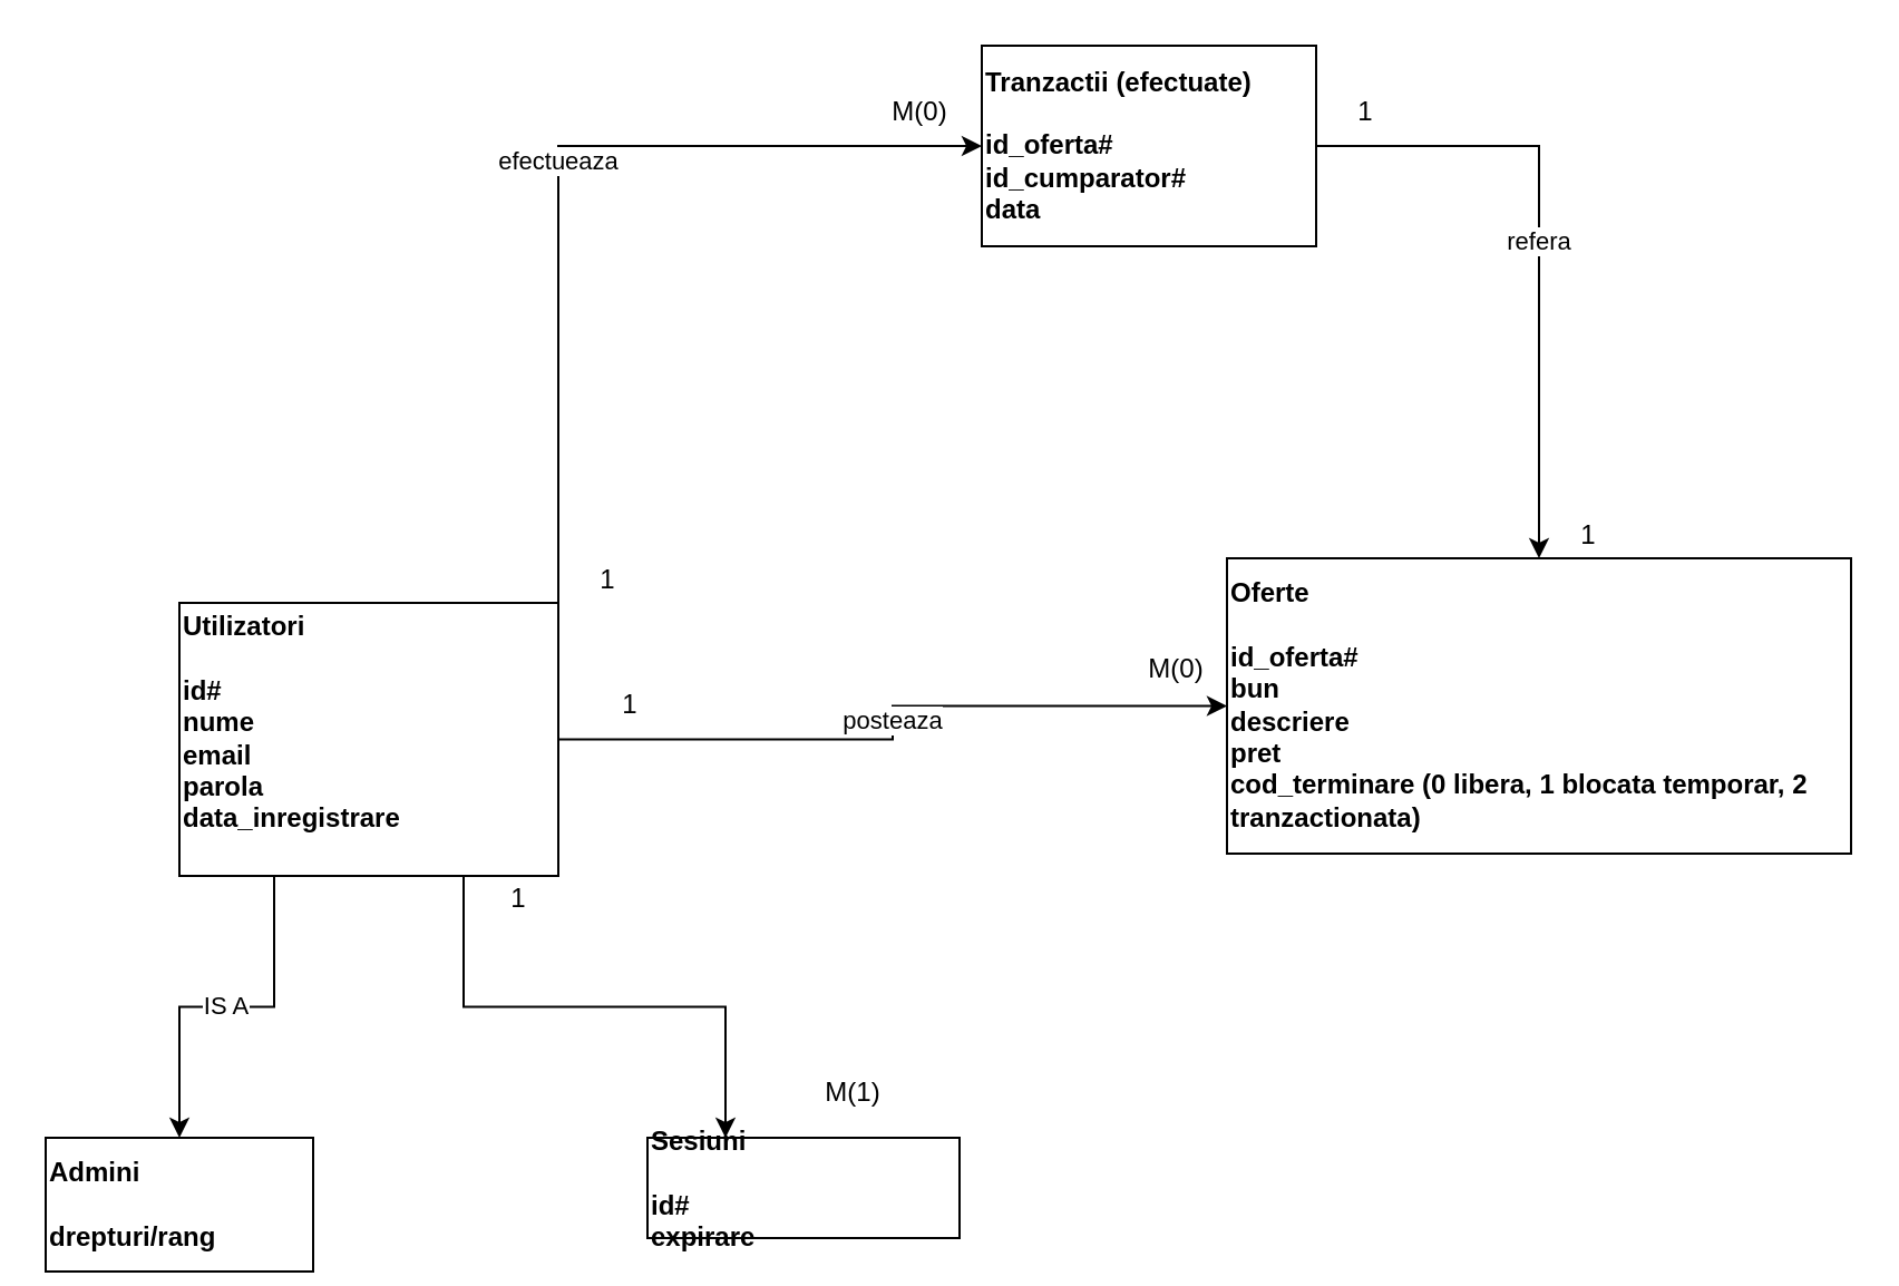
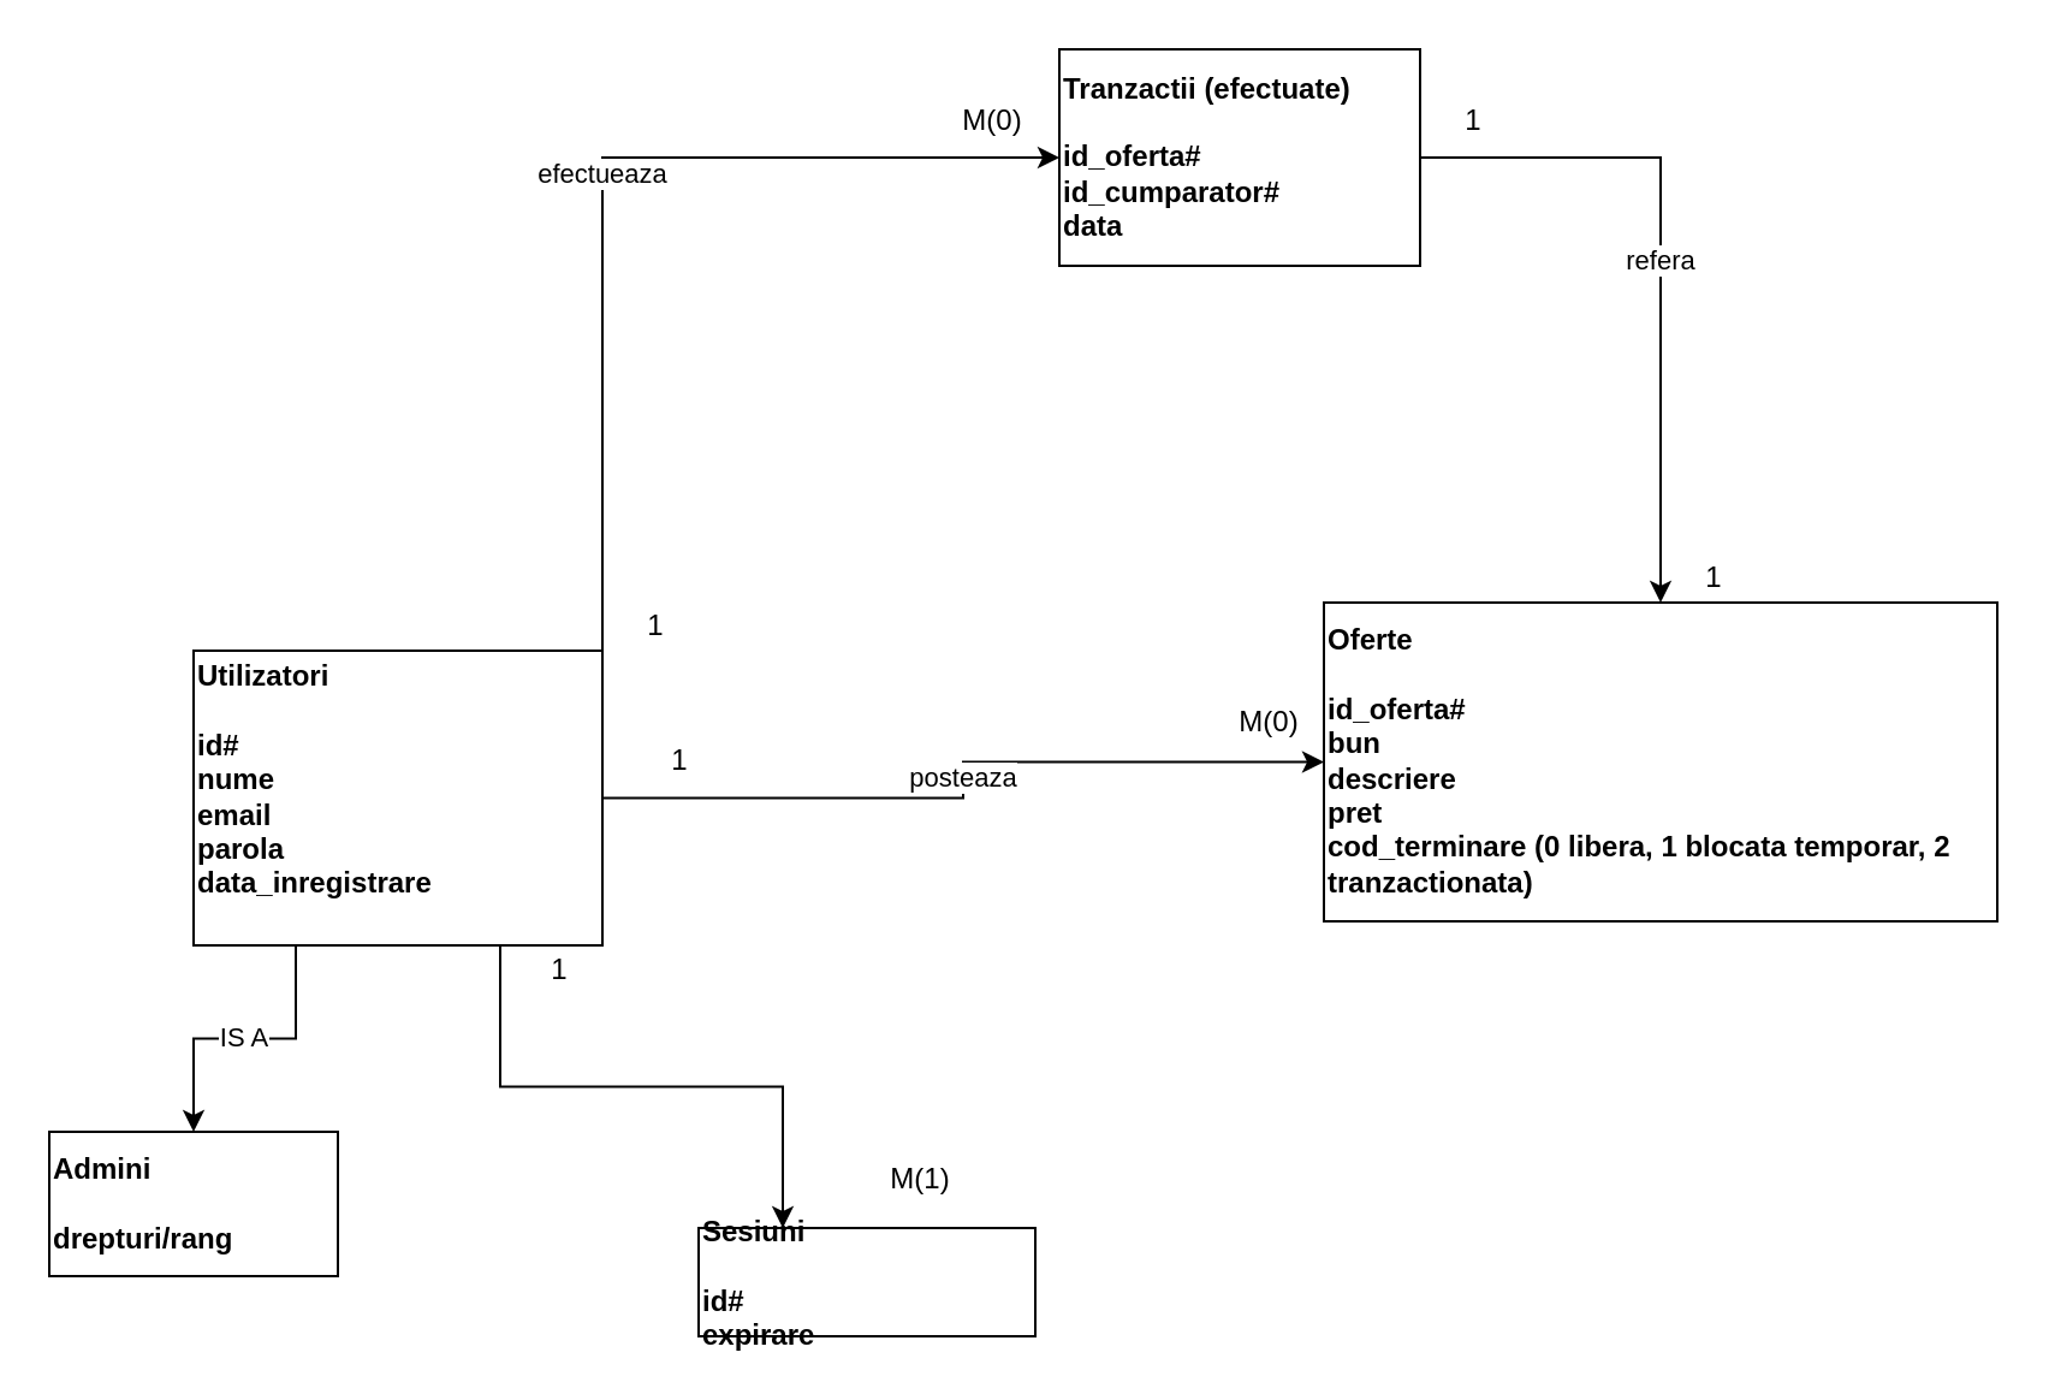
  <mxCell id="0" />
  <mxCell id="1" parent="0" />
  <mxCell id="2" value="IS A" style="edgeStyle=orthogonalEdgeStyle;rounded=0;orthogonalLoop=1;jettySize=auto;html=1;exitX=0.25;exitY=1;exitDx=0;exitDy=0;entryX=0.5;entryY=0;entryDx=0;entryDy=0;" parent="1" source="6" target="7" edge="1"><mxGeometry relative="1" as="geometry" /></mxCell>
  <mxCell id="3" value="posteaza" style="edgeStyle=orthogonalEdgeStyle;rounded=0;orthogonalLoop=1;jettySize=auto;html=1;exitX=1;exitY=0.5;exitDx=0;exitDy=0;entryX=0;entryY=0.5;entryDx=0;entryDy=0;" parent="1" source="6" target="10" edge="1"><mxGeometry relative="1" as="geometry" /></mxCell>
  <mxCell id="4" value="efectueaza" style="edgeStyle=orthogonalEdgeStyle;rounded=0;orthogonalLoop=1;jettySize=auto;html=1;exitX=1;exitY=0;exitDx=0;exitDy=0;entryX=0;entryY=0.5;entryDx=0;entryDy=0;" parent="1" source="6" target="9" edge="1"><mxGeometry relative="1" as="geometry" /></mxCell>
  <mxCell id="5" style="edgeStyle=orthogonalEdgeStyle;rounded=0;orthogonalLoop=1;jettySize=auto;html=1;exitX=0.75;exitY=1;exitDx=0;exitDy=0;entryX=0.25;entryY=0;entryDx=0;entryDy=0;" edge="1" parent="1" source="6" target="17"><mxGeometry relative="1" as="geometry" /></mxCell>
  <mxCell id="6" value="&lt;b&gt;Utilizatori&lt;br&gt;&lt;br&gt;id#&lt;br&gt;nume&lt;br&gt;email&lt;br&gt;parola&lt;br&gt;data_inregistrare&lt;br&gt;&lt;br&gt;&lt;/b&gt;" style="rounded=0;whiteSpace=wrap;html=1;align=left;" parent="1" vertex="1"><mxGeometry x="80" y="270" width="170" height="122.5" as="geometry" /></mxCell>
- <mxCell id="7" value="&lt;b&gt;Admini&lt;br&gt;&lt;br&gt;drepturi/rang&lt;br&gt;&lt;/b&gt;" style="rounded=0;whiteSpace=wrap;html=1;align=left;" parent="1" vertex="1"><mxGeometry x="20" y="510" width="120" height="60" as="geometry" /></mxCell>
+ <mxCell id="7" value="&lt;b&gt;Admini&lt;br&gt;&lt;br&gt;drepturi/rang&lt;br&gt;&lt;/b&gt;" style="rounded=0;whiteSpace=wrap;html=1;align=left;" parent="1" vertex="1"><mxGeometry x="20" y="470" width="120" height="60" as="geometry" /></mxCell>
  <mxCell id="8" value="refera" style="edgeStyle=orthogonalEdgeStyle;rounded=0;orthogonalLoop=1;jettySize=auto;html=1;exitX=1;exitY=0.5;exitDx=0;exitDy=0;entryX=0.5;entryY=0;entryDx=0;entryDy=0;" parent="1" source="9" target="10" edge="1"><mxGeometry relative="1" as="geometry"><mxPoint x="640" y="210" as="targetPoint" /></mxGeometry></mxCell>
  <mxCell id="9" value="&lt;b&gt;Tranzactii (efectuate)&lt;br&gt;&lt;br&gt;id_oferta#&lt;br&gt;id_cumparator#&lt;br&gt;data&lt;br&gt;&lt;/b&gt;" style="rounded=0;whiteSpace=wrap;html=1;align=left;" parent="1" vertex="1"><mxGeometry x="440" y="20" width="150" height="90" as="geometry" /></mxCell>
  <mxCell id="10" value="&lt;b&gt;Oferte&lt;br&gt;&lt;br&gt;id_oferta#&lt;br&gt;bun&lt;br&gt;descriere&lt;br&gt;pret&lt;br&gt;cod_terminare (0 libera, 1 blocata temporar, 2 tranzactionata)&lt;br&gt;&lt;/b&gt;" style="rounded=0;whiteSpace=wrap;html=1;align=left;" parent="1" vertex="1"><mxGeometry x="550" y="250" width="280" height="132.5" as="geometry" /></mxCell>
  <mxCell id="11" value="1" style="text;html=1;strokeColor=none;fillColor=none;align=center;verticalAlign=middle;whiteSpace=wrap;rounded=0;" parent="1" vertex="1"><mxGeometry x="260" y="306.25" width="45" height="20" as="geometry" /></mxCell>
  <mxCell id="12" value="M(0)" style="text;html=1;strokeColor=none;fillColor=none;align=center;verticalAlign=middle;whiteSpace=wrap;rounded=0;" parent="1" vertex="1"><mxGeometry x="505" y="290" width="45" height="20" as="geometry" /></mxCell>
  <mxCell id="13" value="1" style="text;html=1;strokeColor=none;fillColor=none;align=center;verticalAlign=middle;whiteSpace=wrap;rounded=0;" parent="1" vertex="1"><mxGeometry x="250" y="250" width="45" height="20" as="geometry" /></mxCell>
  <mxCell id="14" value="M(0)" style="text;html=1;strokeColor=none;fillColor=none;align=center;verticalAlign=middle;whiteSpace=wrap;rounded=0;" parent="1" vertex="1"><mxGeometry x="390" y="40" width="45" height="20" as="geometry" /></mxCell>
  <mxCell id="15" value="1" style="text;html=1;strokeColor=none;fillColor=none;align=center;verticalAlign=middle;whiteSpace=wrap;rounded=0;" parent="1" vertex="1"><mxGeometry x="590" y="40" width="45" height="20" as="geometry" /></mxCell>
  <mxCell id="16" value="1" style="text;html=1;strokeColor=none;fillColor=none;align=center;verticalAlign=middle;whiteSpace=wrap;rounded=0;" parent="1" vertex="1"><mxGeometry x="690" y="230" width="45" height="20" as="geometry" /></mxCell>
  <mxCell id="17" value="&lt;b&gt;Sesiuni&lt;br&gt;&lt;br&gt;id#&lt;br&gt;expirare&lt;br&gt;&lt;/b&gt;" style="rounded=0;whiteSpace=wrap;html=1;align=left;" vertex="1" parent="1"><mxGeometry x="290" y="510" width="140" height="45" as="geometry" /></mxCell>
  <mxCell id="18" value="1" style="text;html=1;strokeColor=none;fillColor=none;align=center;verticalAlign=middle;whiteSpace=wrap;rounded=0;" vertex="1" parent="1"><mxGeometry x="210" y="392.5" width="45" height="20" as="geometry" /></mxCell>
  <mxCell id="19" value="M(1)" style="text;html=1;strokeColor=none;fillColor=none;align=center;verticalAlign=middle;whiteSpace=wrap;rounded=0;" vertex="1" parent="1"><mxGeometry x="360" y="480" width="45" height="20" as="geometry" /></mxCell>
